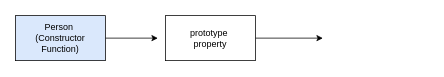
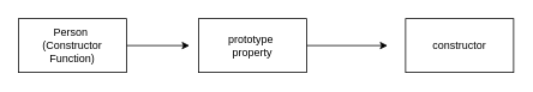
  <mxCell id="0" />
  <mxCell id="1" parent="0" />
  <mxCell id="2" style="edgeStyle=none;html=1;" edge="1" parent="1" source="3"><mxGeometry relative="1" as="geometry"><mxPoint x="210" y="50" as="targetPoint" /></mxGeometry></mxCell>
- <mxCell id="3" value="Person&amp;nbsp;&lt;br&gt;(Constructor Function)" style="whiteSpace=wrap;html=1;fillColor=#dae8fc;" vertex="1" parent="1"><mxGeometry x="20" y="20" width="120" height="60" as="geometry" /></mxCell>
+ <mxCell id="3" value="Person&amp;nbsp;&lt;br&gt;(Constructor Function)" style="whiteSpace=wrap;html=1;" vertex="1" parent="1"><mxGeometry x="20" y="20" width="120" height="60" as="geometry" /></mxCell>
  <mxCell id="4" style="edgeStyle=none;html=1;" edge="1" parent="1" source="5"><mxGeometry relative="1" as="geometry"><mxPoint x="430" y="50" as="targetPoint" /></mxGeometry></mxCell>
  <mxCell id="5" value="prototype&amp;nbsp;&lt;br&gt;property" style="whiteSpace=wrap;html=1;" vertex="1" parent="1"><mxGeometry x="220" y="20" width="120" height="60" as="geometry" /></mxCell>
+ <mxCell id="6" value="constructor" style="whiteSpace=wrap;html=1;" vertex="1" parent="1"><mxGeometry x="450" y="20" width="120" height="60" as="geometry" /></mxCell>
